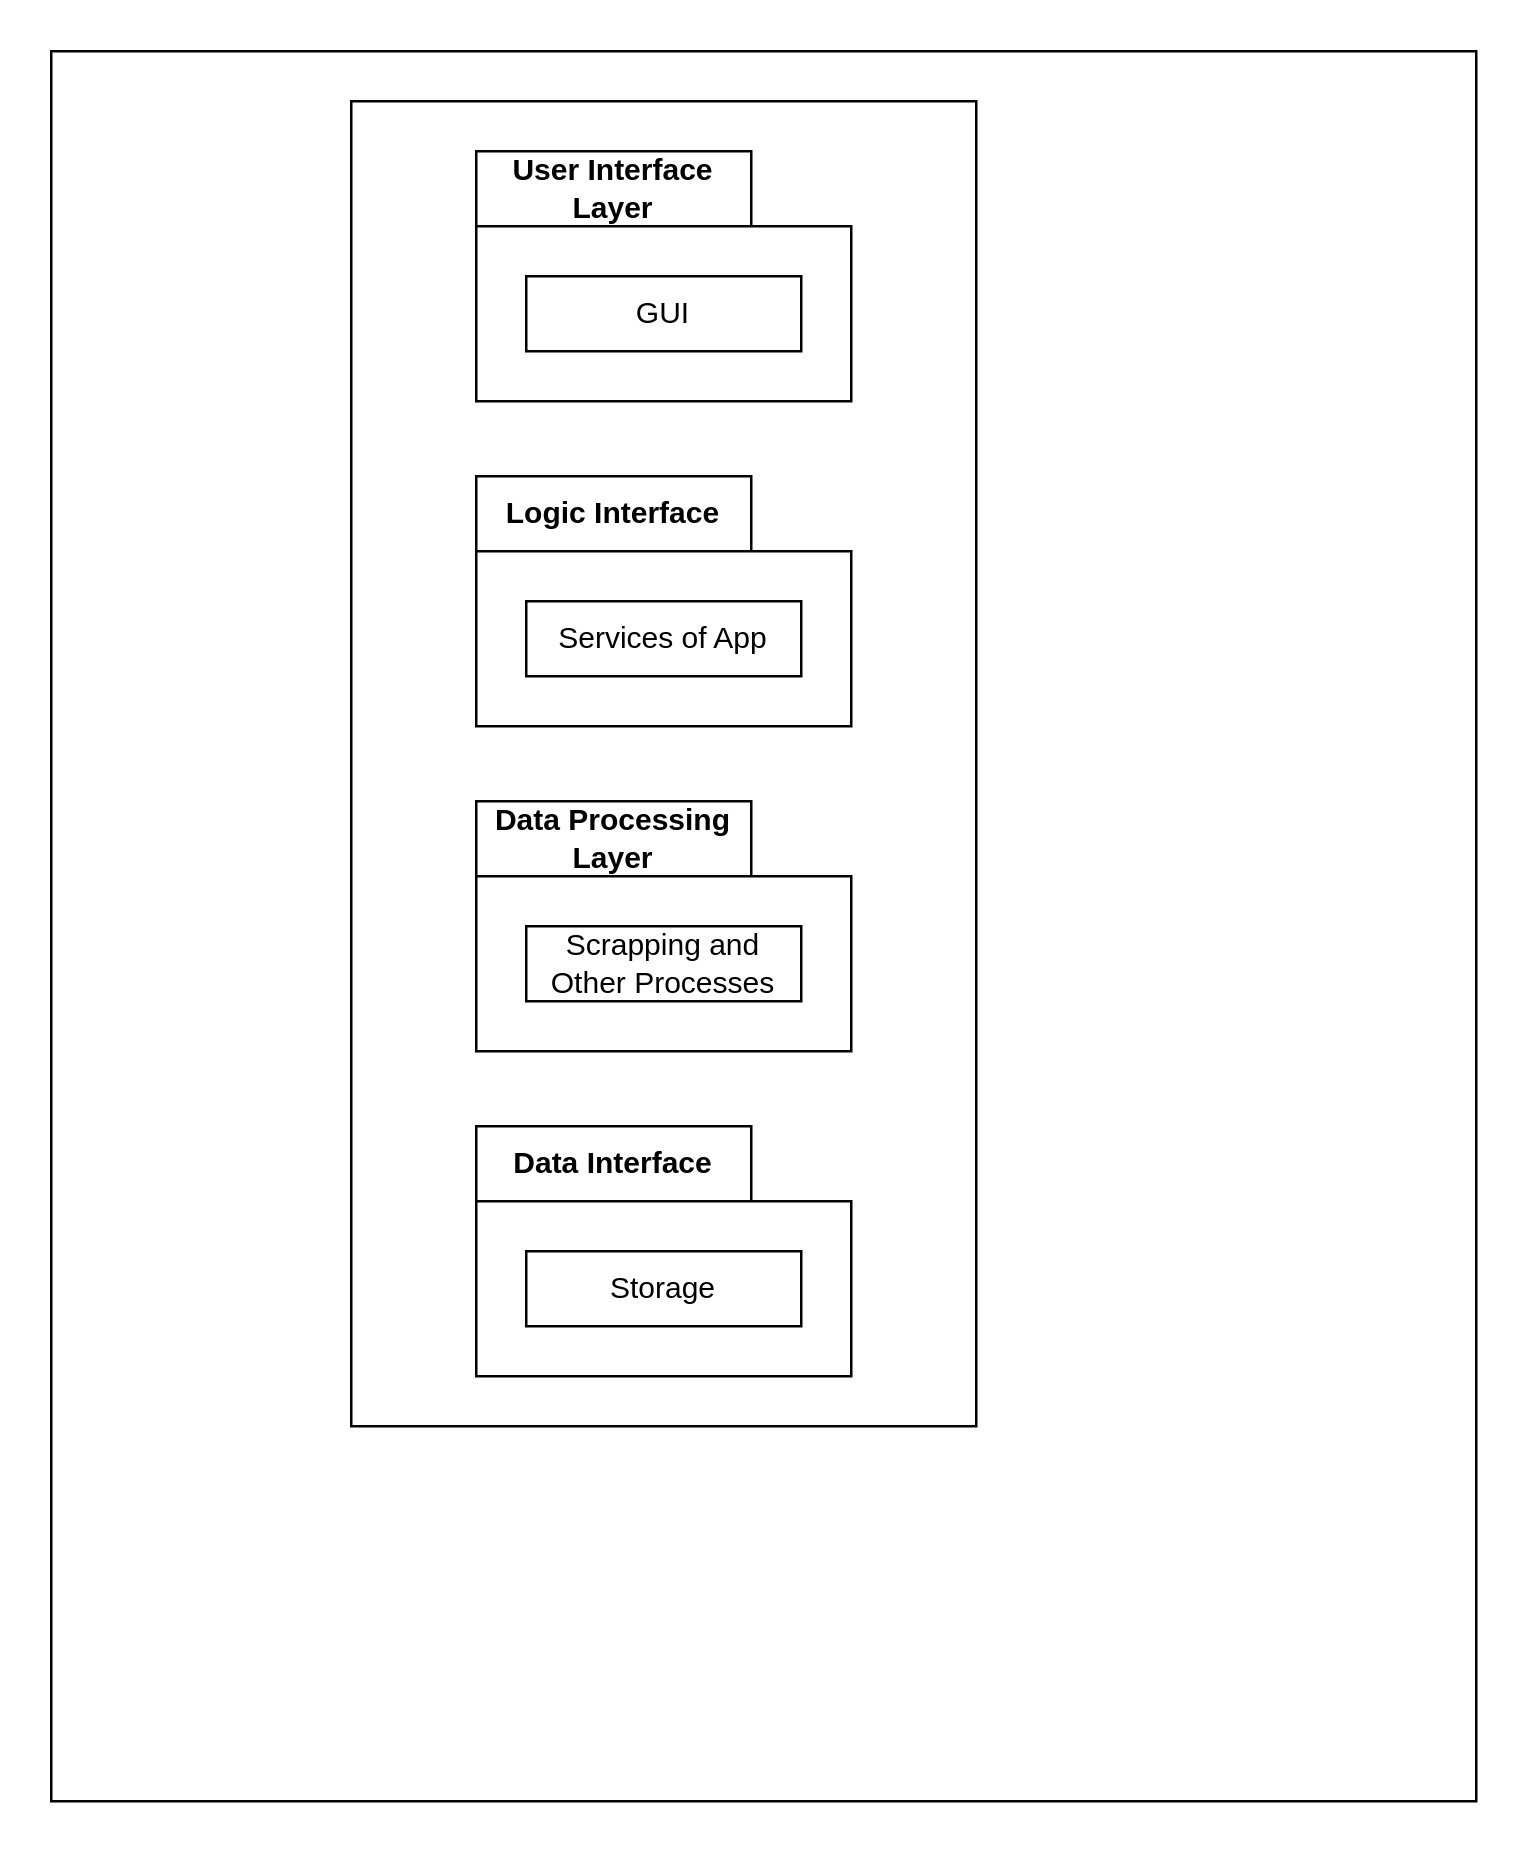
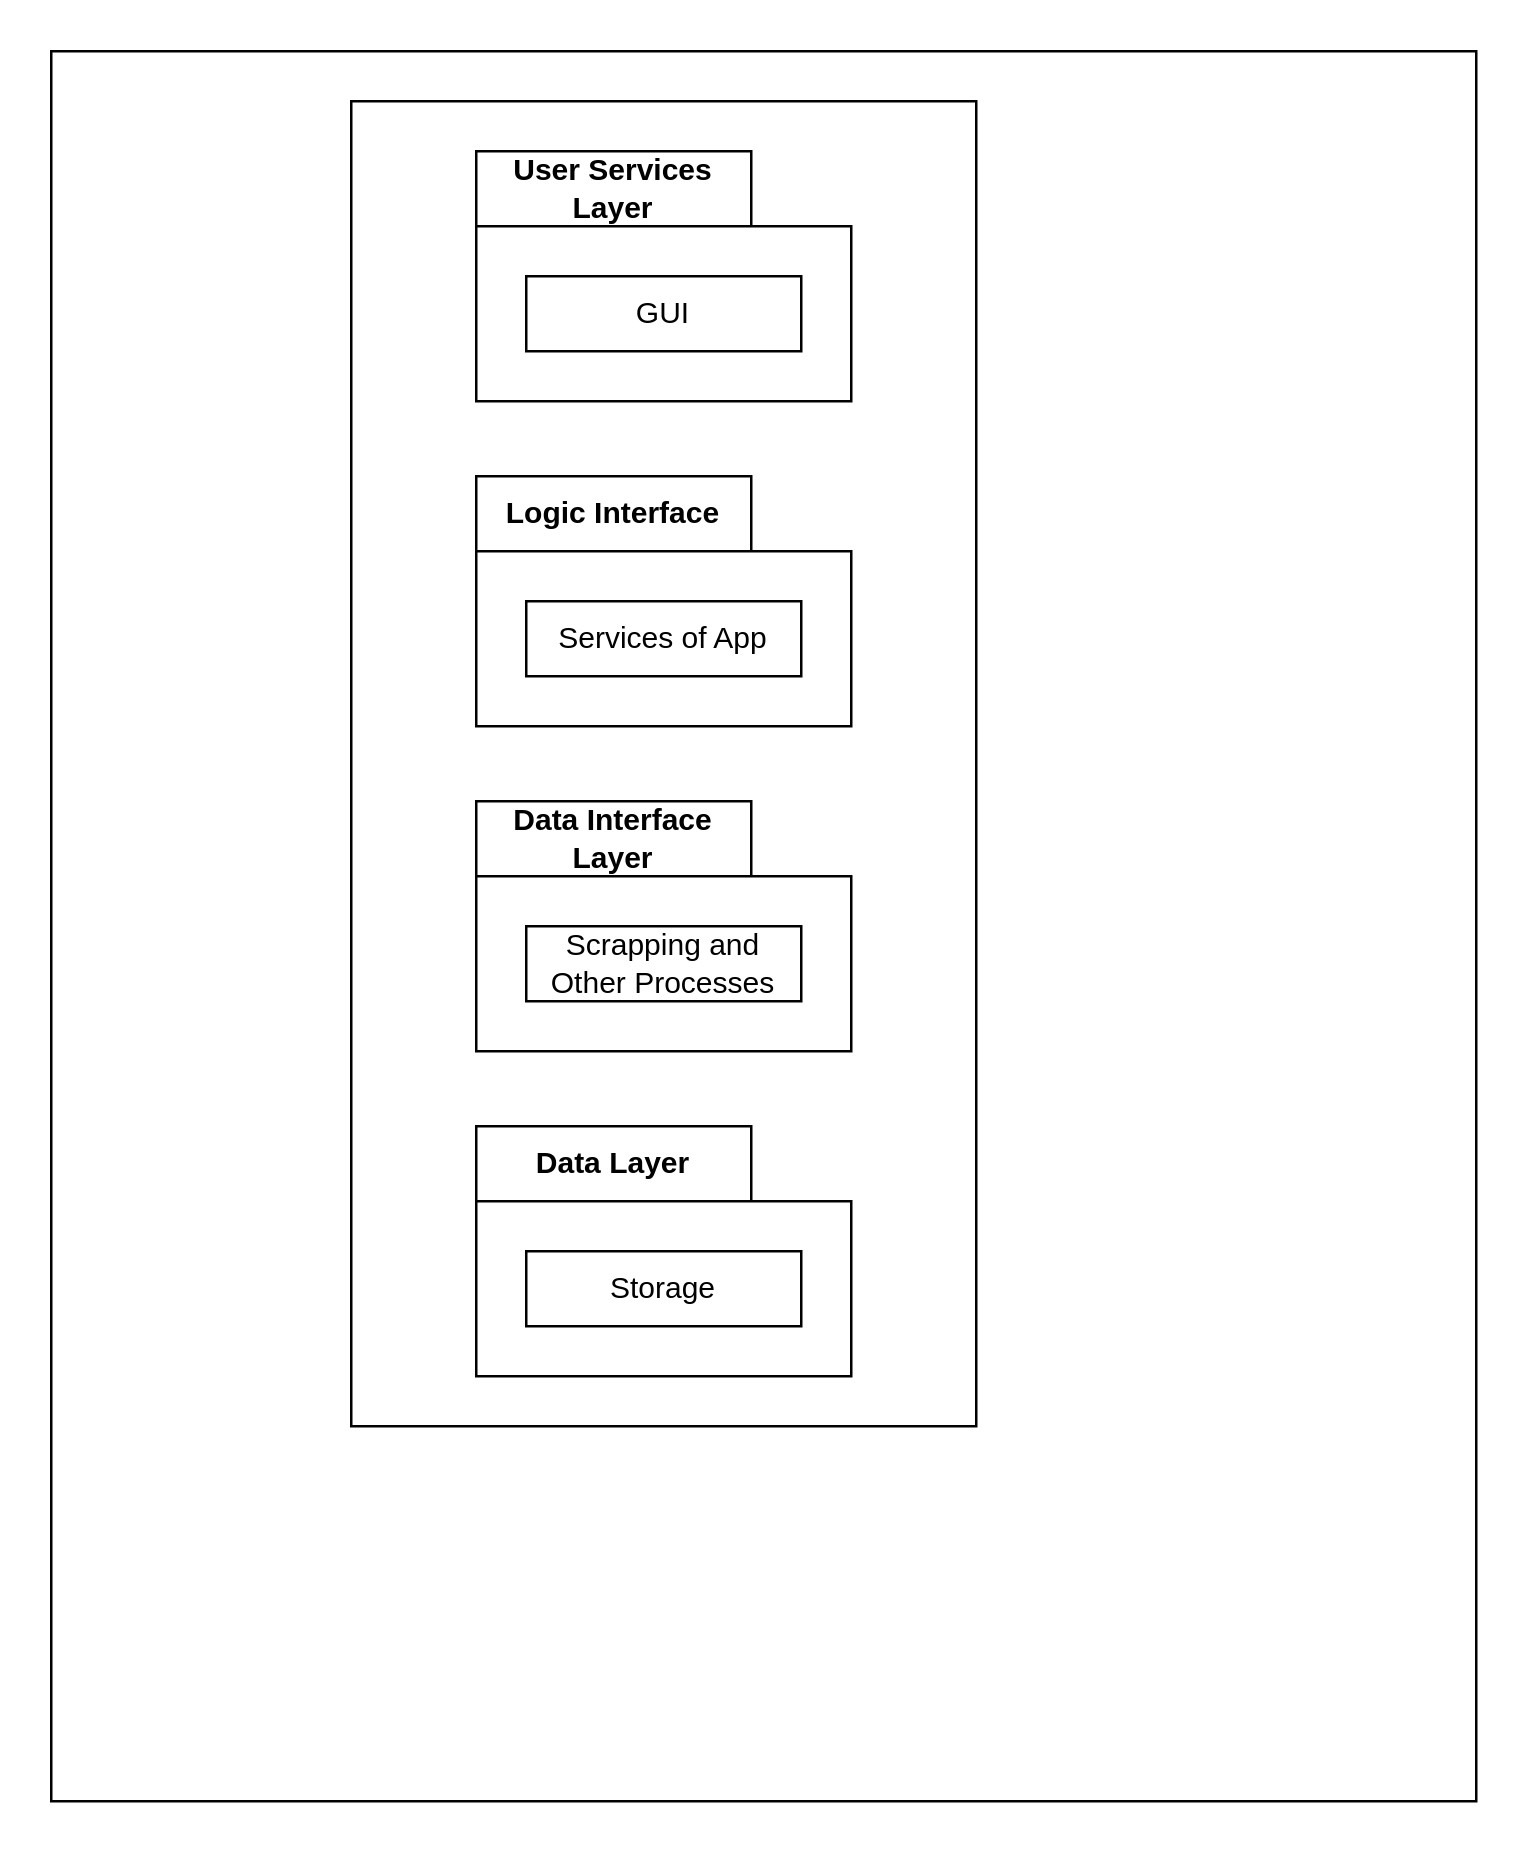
  <mxCell id="0" />
  <mxCell id="1" parent="0" />
  <mxCell id="2" value="" style="rounded=0;whiteSpace=wrap;html=1;" vertex="1" parent="1"><mxGeometry x="20" y="20" width="570" height="700" as="geometry" /></mxCell>
  <mxCell id="3" value="" style="rounded=0;whiteSpace=wrap;html=1;" vertex="1" parent="1"><mxGeometry x="140" y="40" width="250" height="530" as="geometry" /></mxCell>
- <mxCell id="4" value="User Interface Layer" style="shape=folder;fontStyle=1;tabWidth=110;tabHeight=30;tabPosition=left;html=1;boundedLbl=1;labelInHeader=1;container=1;collapsible=0;recursiveResize=0;whiteSpace=wrap;" vertex="1" parent="1"><mxGeometry x="190" y="60" width="150" height="100" as="geometry" /></mxCell>
+ <mxCell id="4" value="User Services Layer" style="shape=folder;fontStyle=1;tabWidth=110;tabHeight=30;tabPosition=left;html=1;boundedLbl=1;labelInHeader=1;container=1;collapsible=0;recursiveResize=0;whiteSpace=wrap;" vertex="1" parent="1"><mxGeometry x="190" y="60" width="150" height="100" as="geometry" /></mxCell>
  <mxCell id="5" value="GUI" style="html=1;whiteSpace=wrap;" vertex="1" parent="4"><mxGeometry width="110" height="30" relative="1" as="geometry"><mxPoint x="20" y="50" as="offset" /></mxGeometry></mxCell>
  <mxCell id="6" value="Logic Interface" style="shape=folder;fontStyle=1;tabWidth=110;tabHeight=30;tabPosition=left;html=1;boundedLbl=1;labelInHeader=1;container=1;collapsible=0;recursiveResize=0;whiteSpace=wrap;" vertex="1" parent="1"><mxGeometry x="190" y="190" width="150" height="100" as="geometry" /></mxCell>
  <mxCell id="7" value="Services of App" style="html=1;whiteSpace=wrap;" vertex="1" parent="6"><mxGeometry width="110" height="30" relative="1" as="geometry"><mxPoint x="20" y="50" as="offset" /></mxGeometry></mxCell>
- <mxCell id="8" value="Data Interface" style="shape=folder;fontStyle=1;tabWidth=110;tabHeight=30;tabPosition=left;html=1;boundedLbl=1;labelInHeader=1;container=1;collapsible=0;recursiveResize=0;whiteSpace=wrap;" vertex="1" parent="1"><mxGeometry x="190" y="450" width="150" height="100" as="geometry" /></mxCell>
+ <mxCell id="8" value="Data Layer" style="shape=folder;fontStyle=1;tabWidth=110;tabHeight=30;tabPosition=left;html=1;boundedLbl=1;labelInHeader=1;container=1;collapsible=0;recursiveResize=0;whiteSpace=wrap;" vertex="1" parent="1"><mxGeometry x="190" y="450" width="150" height="100" as="geometry" /></mxCell>
  <mxCell id="9" value="Storage" style="html=1;whiteSpace=wrap;" vertex="1" parent="8"><mxGeometry width="110" height="30" relative="1" as="geometry"><mxPoint x="20" y="50" as="offset" /></mxGeometry></mxCell>
- <mxCell id="10" value="Data Processing Layer" style="shape=folder;fontStyle=1;tabWidth=110;tabHeight=30;tabPosition=left;html=1;boundedLbl=1;labelInHeader=1;container=1;collapsible=0;recursiveResize=0;whiteSpace=wrap;" vertex="1" parent="1"><mxGeometry x="190" y="320" width="150" height="100" as="geometry" /></mxCell>
+ <mxCell id="10" value="Data Interface Layer" style="shape=folder;fontStyle=1;tabWidth=110;tabHeight=30;tabPosition=left;html=1;boundedLbl=1;labelInHeader=1;container=1;collapsible=0;recursiveResize=0;whiteSpace=wrap;" vertex="1" parent="1"><mxGeometry x="190" y="320" width="150" height="100" as="geometry" /></mxCell>
  <mxCell id="11" value="Scrapping and Other Processes" style="html=1;whiteSpace=wrap;" vertex="1" parent="10"><mxGeometry width="110" height="30" relative="1" as="geometry"><mxPoint x="20" y="50" as="offset" /></mxGeometry></mxCell>
